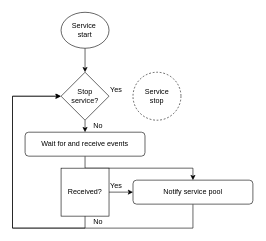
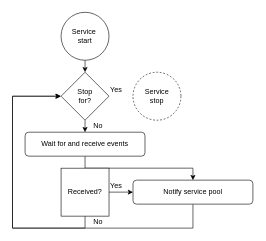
  <mxCell id="0" />
  <mxCell id="1" parent="0" />
  <mxCell id="2" value="No" style="text;html=1;strokeColor=none;fillColor=none;align=center;verticalAlign=middle;whiteSpace=wrap;rounded=0;" parent="1" vertex="1"><mxGeometry x="151" y="360" width="24" height="20" as="geometry" /></mxCell>
  <mxCell id="3" value="Yes" style="text;html=1;strokeColor=none;fillColor=none;align=center;verticalAlign=middle;whiteSpace=wrap;rounded=0;" parent="1" vertex="1"><mxGeometry x="181" y="300" width="24" height="20" as="geometry" /></mxCell>
  <mxCell id="4" style="edgeStyle=orthogonalEdgeStyle;rounded=0;orthogonalLoop=1;jettySize=auto;html=1;exitX=0.5;exitY=1;exitDx=0;exitDy=0;entryX=0.5;entryY=0;entryDx=0;entryDy=0;" parent="1" source="5" target="14" edge="1"><mxGeometry relative="1" as="geometry" /></mxCell>
- <mxCell id="5" value="Service&amp;nbsp;&lt;br&gt;start" style="ellipse;whiteSpace=wrap;html=1;aspect=fixed;" parent="1" vertex="1"><mxGeometry x="101" y="20" width="80" height="60" as="geometry" /></mxCell>
+ <mxCell id="5" value="Service&amp;nbsp;&lt;br&gt;start" style="ellipse;whiteSpace=wrap;html=1;aspect=fixed;" parent="1" vertex="1"><mxGeometry x="101" y="20" width="80" height="80" as="geometry" /></mxCell>
  <mxCell id="6" style="edgeStyle=orthogonalEdgeStyle;rounded=0;orthogonalLoop=1;jettySize=auto;html=1;exitX=0.5;exitY=1;exitDx=0;exitDy=0;" parent="1" source="7" target="12" edge="1"><mxGeometry relative="1" as="geometry" /></mxCell>
  <mxCell id="7" value="Wait for and receive events" style="rounded=1;whiteSpace=wrap;html=1;" parent="1" vertex="1"><mxGeometry x="41" y="220" width="200" height="40" as="geometry" /></mxCell>
  <mxCell id="8" style="edgeStyle=orthogonalEdgeStyle;rounded=0;orthogonalLoop=1;jettySize=auto;html=1;exitX=1;exitY=0.5;exitDx=0;exitDy=0;entryX=0;entryY=0.5;entryDx=0;entryDy=0;" parent="1" source="10" target="12" edge="1"><mxGeometry relative="1" as="geometry" /></mxCell>
  <mxCell id="9" style="edgeStyle=orthogonalEdgeStyle;rounded=0;orthogonalLoop=1;jettySize=auto;html=1;exitX=0.5;exitY=1;exitDx=0;exitDy=0;entryX=0;entryY=0.5;entryDx=0;entryDy=0;" edge="1" parent="1" source="10" target="14"><mxGeometry relative="1" as="geometry"><Array as="points"><mxPoint x="141" y="380" /><mxPoint x="20" y="380" /><mxPoint x="20" y="160" /></Array></mxGeometry></mxCell>
  <mxCell id="10" value="Received?" style="whiteSpace=wrap;html=1;rounded=0;" parent="1" vertex="1"><mxGeometry x="101" y="280" width="80" height="80" as="geometry" /></mxCell>
  <mxCell id="11" style="edgeStyle=orthogonalEdgeStyle;rounded=0;orthogonalLoop=1;jettySize=auto;html=1;exitX=0.5;exitY=1;exitDx=0;exitDy=0;" edge="1" parent="1" source="12"><mxGeometry relative="1" as="geometry"><mxPoint x="100" y="160" as="targetPoint" /><Array as="points"><mxPoint x="321" y="380" /><mxPoint x="20" y="380" /><mxPoint x="20" y="160" /></Array></mxGeometry></mxCell>
  <mxCell id="12" value="Notify service pool" style="rounded=1;whiteSpace=wrap;html=1;" parent="1" vertex="1"><mxGeometry x="221" y="300" width="200" height="40" as="geometry" /></mxCell>
  <mxCell id="13" style="edgeStyle=orthogonalEdgeStyle;rounded=0;orthogonalLoop=1;jettySize=auto;html=1;exitX=0.5;exitY=1;exitDx=0;exitDy=0;entryX=0.5;entryY=0;entryDx=0;entryDy=0;" parent="1" source="14" target="7" edge="1"><mxGeometry relative="1" as="geometry" /></mxCell>
- <mxCell id="14" value="Stop &lt;br&gt;service?" style="rhombus;whiteSpace=wrap;html=1;" parent="1" vertex="1"><mxGeometry x="101" y="120" width="80" height="80" as="geometry" /></mxCell>
+ <mxCell id="14" value="Stop &lt;br&gt;for?" style="rhombus;whiteSpace=wrap;html=1;" parent="1" vertex="1"><mxGeometry x="101" y="120" width="80" height="80" as="geometry" /></mxCell>
  <mxCell id="15" value="Service&lt;br&gt;stop" style="ellipse;whiteSpace=wrap;html=1;aspect=fixed;dashed=1;" parent="1" vertex="1"><mxGeometry x="221" y="120" width="80" height="80" as="geometry" /></mxCell>
  <mxCell id="16" value="Yes" style="text;html=1;strokeColor=none;fillColor=none;align=center;verticalAlign=middle;whiteSpace=wrap;rounded=0;" parent="1" vertex="1"><mxGeometry x="181" y="140" width="24" height="20" as="geometry" /></mxCell>
  <mxCell id="17" value="No" style="text;html=1;strokeColor=none;fillColor=none;align=center;verticalAlign=middle;whiteSpace=wrap;rounded=0;" parent="1" vertex="1"><mxGeometry x="151" y="200" width="24" height="20" as="geometry" /></mxCell>
